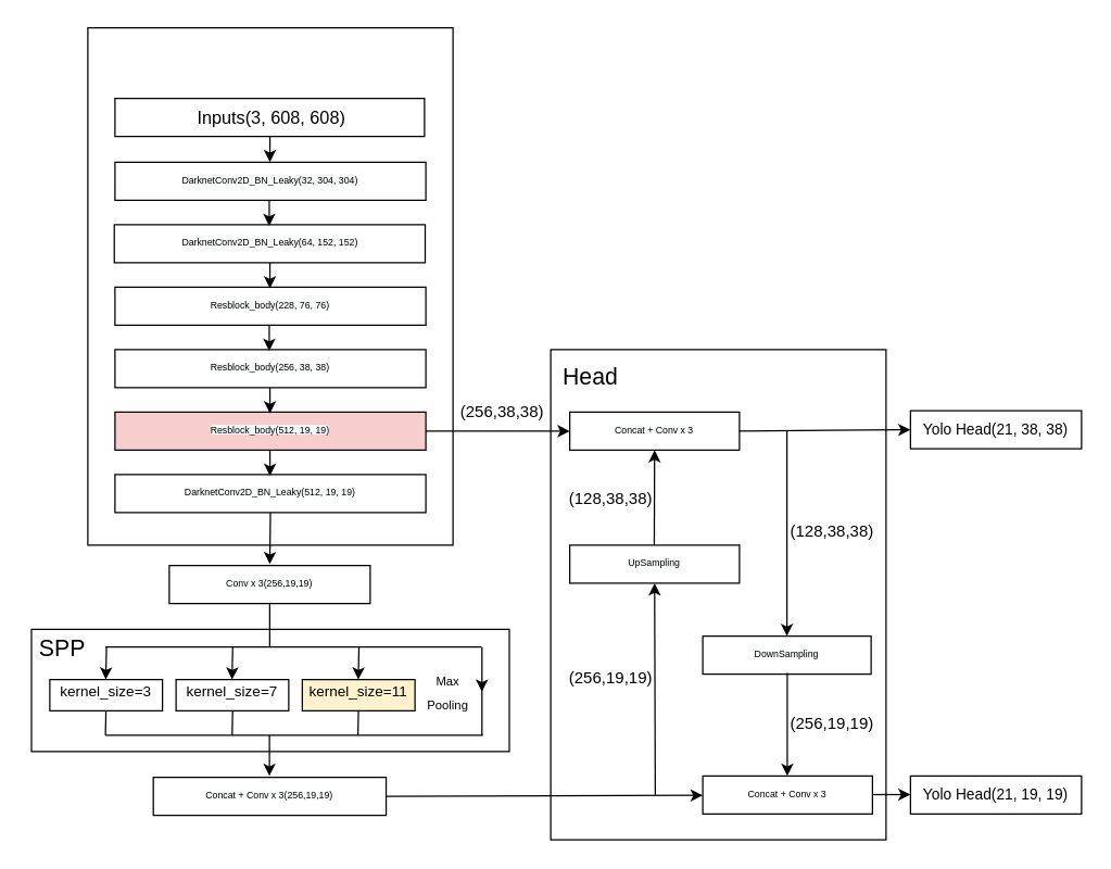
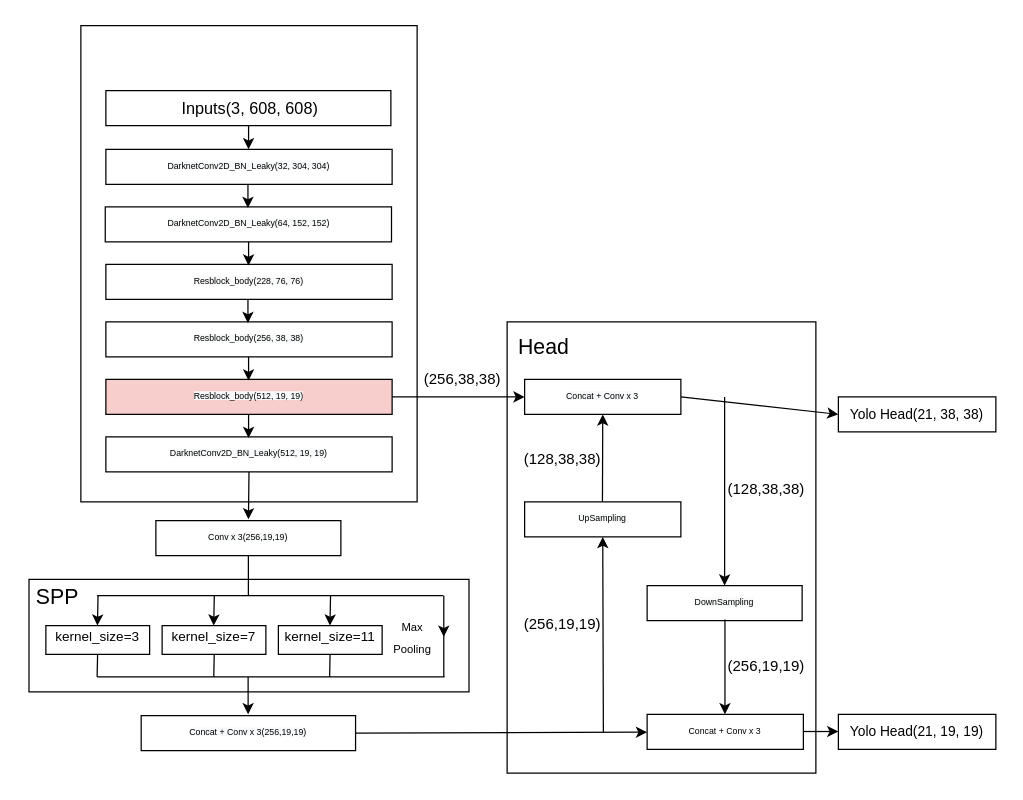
  <mxCell id="0" />
  <mxCell id="1" parent="0" />
  <mxCell id="2" value="" style="rounded=0;whiteSpace=wrap;html=1;strokeWidth=1;fontSize=7;" vertex="1" parent="1"><mxGeometry x="405" y="257" width="247" height="361" as="geometry" /></mxCell>
  <mxCell id="3" value="" style="rounded=0;whiteSpace=wrap;html=1;" vertex="1" parent="1"><mxGeometry x="64" y="20" width="269" height="381" as="geometry" /></mxCell>
  <mxCell id="4" value="" style="rounded=0;whiteSpace=wrap;html=1;strokeWidth=1;fontSize=16;" vertex="1" parent="1"><mxGeometry x="84" y="72" width="228" height="28" as="geometry" /></mxCell>
  <mxCell id="5" value="&lt;font style=&quot;font-size: 13px;&quot;&gt;Inputs(3, 608, 608)&lt;/font&gt;" style="text;html=1;resizable=0;autosize=1;align=center;verticalAlign=middle;points=[];fillColor=none;strokeColor=none;rounded=0;fontSize=13;" vertex="1" parent="1"><mxGeometry x="138" y="76" width="121" height="20" as="geometry" /></mxCell>
  <mxCell id="6" value="&lt;span style=&quot;color: rgb(0, 0, 0); font-family: helvetica; font-style: normal; font-weight: 400; letter-spacing: normal; text-align: center; text-indent: 0px; text-transform: none; word-spacing: 0px; background-color: rgb(248, 249, 250); display: inline; float: none; font-size: 7px;&quot;&gt;&lt;font style=&quot;font-size: 7px;&quot;&gt;DarknetConv2D_BN_Leaky(32, 304, 304)&lt;/font&gt;&lt;/span&gt;" style="rounded=0;whiteSpace=wrap;html=1;strokeWidth=1;fontSize=7;" vertex="1" parent="1"><mxGeometry x="84" y="119" width="229" height="28" as="geometry" /></mxCell>
  <mxCell id="7" value="&lt;span style=&quot;color: rgb(0 , 0 , 0) ; font-family: &amp;#34;helvetica&amp;#34; ; font-style: normal ; font-weight: 400 ; letter-spacing: normal ; text-align: center ; text-indent: 0px ; text-transform: none ; word-spacing: 0px ; background-color: rgb(248 , 249 , 250) ; display: inline ; float: none ; font-size: 7px&quot;&gt;&lt;font style=&quot;font-size: 7px&quot;&gt;DarknetConv2D_BN_Leaky(64, 152, 152)&lt;/font&gt;&lt;/span&gt;" style="rounded=0;whiteSpace=wrap;html=1;strokeWidth=1;fontSize=7;" vertex="1" parent="1"><mxGeometry x="83.5" y="165" width="229" height="28" as="geometry" /></mxCell>
  <mxCell id="8" value="" style="endArrow=classic;html=1;fontSize=7;" edge="1" parent="1"><mxGeometry width="50" height="50" relative="1" as="geometry"><mxPoint x="198.16" y="100" as="sourcePoint" /><mxPoint x="198.16" y="119" as="targetPoint" /></mxGeometry></mxCell>
  <mxCell id="9" value="" style="endArrow=classic;html=1;fontSize=7;" edge="1" parent="1"><mxGeometry width="50" height="50" relative="1" as="geometry"><mxPoint x="197.66" y="147" as="sourcePoint" /><mxPoint x="197.66" y="166" as="targetPoint" /></mxGeometry></mxCell>
  <mxCell id="10" value="&lt;span style=&quot;color: rgb(0 , 0 , 0) ; font-family: &amp;#34;helvetica&amp;#34; ; font-style: normal ; font-weight: 400 ; letter-spacing: normal ; text-align: center ; text-indent: 0px ; text-transform: none ; word-spacing: 0px ; background-color: rgb(248 , 249 , 250) ; display: inline ; float: none ; font-size: 7px&quot;&gt;&lt;font style=&quot;font-size: 7px&quot;&gt;Resblock_body(228, 76, 76)&lt;/font&gt;&lt;/span&gt;" style="rounded=0;whiteSpace=wrap;html=1;strokeWidth=1;fontSize=7;" vertex="1" parent="1"><mxGeometry x="84" y="211" width="229" height="28" as="geometry" /></mxCell>
  <mxCell id="11" value="" style="endArrow=classic;html=1;fontSize=7;" edge="1" parent="1"><mxGeometry width="50" height="50" relative="1" as="geometry"><mxPoint x="198.16" y="193" as="sourcePoint" /><mxPoint x="198.16" y="212" as="targetPoint" /></mxGeometry></mxCell>
  <mxCell id="12" value="&lt;span style=&quot;color: rgb(0 , 0 , 0) ; font-family: &amp;#34;helvetica&amp;#34; ; font-style: normal ; font-weight: 400 ; letter-spacing: normal ; text-align: center ; text-indent: 0px ; text-transform: none ; word-spacing: 0px ; background-color: rgb(248 , 249 , 250) ; display: inline ; float: none ; font-size: 7px&quot;&gt;&lt;font style=&quot;font-size: 7px&quot;&gt;Resblock_body(256, 38, 38)&lt;/font&gt;&lt;/span&gt;" style="rounded=0;whiteSpace=wrap;html=1;strokeWidth=1;fontSize=7;" vertex="1" parent="1"><mxGeometry x="84" y="257" width="229" height="28" as="geometry" /></mxCell>
  <mxCell id="13" value="&lt;span style=&quot;color: rgb(0 , 0 , 0) ; font-family: &amp;#34;helvetica&amp;#34; ; font-style: normal ; font-weight: 400 ; letter-spacing: normal ; text-align: center ; text-indent: 0px ; text-transform: none ; word-spacing: 0px ; background-color: rgb(248 , 249 , 250) ; display: inline ; float: none ; font-size: 7px&quot;&gt;&lt;font style=&quot;font-size: 7px&quot;&gt;Resblock_body(512, 19, 19)&lt;/font&gt;&lt;/span&gt;" style="rounded=0;whiteSpace=wrap;html=1;strokeWidth=1;fontSize=7;fillColor=#f8cecc;" vertex="1" parent="1"><mxGeometry x="84" y="303" width="229" height="28" as="geometry" /></mxCell>
  <mxCell id="14" value="" style="endArrow=classic;html=1;fontSize=7;" edge="1" parent="1"><mxGeometry width="50" height="50" relative="1" as="geometry"><mxPoint x="197.66" y="239" as="sourcePoint" /><mxPoint x="197.66" y="258" as="targetPoint" /></mxGeometry></mxCell>
  <mxCell id="15" value="" style="endArrow=classic;html=1;fontSize=7;" edge="1" parent="1"><mxGeometry width="50" height="50" relative="1" as="geometry"><mxPoint x="198.16" y="285" as="sourcePoint" /><mxPoint x="198.16" y="304" as="targetPoint" /></mxGeometry></mxCell>
  <mxCell id="16" value="&lt;span style=&quot;color: rgb(0 , 0 , 0) ; font-family: &amp;#34;helvetica&amp;#34; ; font-style: normal ; font-weight: 400 ; letter-spacing: normal ; text-align: center ; text-indent: 0px ; text-transform: none ; word-spacing: 0px ; background-color: rgb(248 , 249 , 250) ; display: inline ; float: none ; font-size: 7px&quot;&gt;&lt;font style=&quot;font-size: 7px&quot;&gt;DarknetConv2D_BN_Leaky(512, 19, 19)&lt;/font&gt;&lt;/span&gt;" style="rounded=0;whiteSpace=wrap;html=1;strokeWidth=1;fontSize=7;" vertex="1" parent="1"><mxGeometry x="84" y="349" width="229" height="28" as="geometry" /></mxCell>
  <mxCell id="17" value="" style="endArrow=classic;html=1;fontSize=7;" edge="1" parent="1"><mxGeometry width="50" height="50" relative="1" as="geometry"><mxPoint x="198.16" y="331" as="sourcePoint" /><mxPoint x="198.16" y="350" as="targetPoint" /></mxGeometry></mxCell>
  <mxCell id="18" value="&lt;font face=&quot;helvetica&quot;&gt;Concat + Conv x 3&lt;/font&gt;" style="rounded=0;whiteSpace=wrap;html=1;strokeWidth=1;fontSize=7;" vertex="1" parent="1"><mxGeometry x="517" y="571" width="125" height="28" as="geometry" /></mxCell>
  <mxCell id="19" value="" style="endArrow=classic;html=1;fontSize=7;entryX=0;entryY=0.5;entryDx=0;entryDy=0;exitX=1;exitY=0.5;exitDx=0;exitDy=0;" edge="1" parent="1" source="38" target="42"><mxGeometry width="50" height="50" relative="1" as="geometry"><mxPoint x="575" y="317" as="sourcePoint" /><mxPoint x="670" y="288" as="targetPoint" /></mxGeometry></mxCell>
  <mxCell id="20" value="&lt;font style=&quot;font-size: 17px&quot;&gt;Head&lt;/font&gt;" style="text;html=1;resizable=0;autosize=1;align=center;verticalAlign=middle;points=[];fillColor=none;strokeColor=none;rounded=0;fontSize=7;" vertex="1" parent="1"><mxGeometry x="405" y="271" width="58" height="14" as="geometry" /></mxCell>
  <mxCell id="21" value="" style="endArrow=classic;html=1;fontSize=7;entryX=0.5;entryY=1;entryDx=0;entryDy=0;" edge="1" parent="1" target="37"><mxGeometry width="50" height="50" relative="1" as="geometry"><mxPoint x="482" y="585" as="sourcePoint" /><mxPoint x="482.272" y="359.392" as="targetPoint" /></mxGeometry></mxCell>
  <mxCell id="22" value="&lt;span style=&quot;color: rgb(0 , 0 , 0) ; font-family: &amp;#34;helvetica&amp;#34; ; font-style: normal ; font-weight: 400 ; letter-spacing: normal ; text-align: center ; text-indent: 0px ; text-transform: none ; word-spacing: 0px ; background-color: rgb(248 , 249 , 250) ; display: inline ; float: none ; font-size: 7px&quot;&gt;&lt;font style=&quot;font-size: 7px&quot;&gt;Conv x 3(256,19,19)&lt;/font&gt;&lt;/span&gt;" style="rounded=0;whiteSpace=wrap;html=1;strokeWidth=1;fontSize=7;" vertex="1" parent="1"><mxGeometry x="124" y="416" width="148" height="28" as="geometry" /></mxCell>
  <mxCell id="23" value="" style="endArrow=classic;html=1;fontSize=7;exitX=0.5;exitY=1;exitDx=0;exitDy=0;" edge="1" parent="1" source="16"><mxGeometry width="50" height="50" relative="1" as="geometry"><mxPoint x="198" y="380" as="sourcePoint" /><mxPoint x="198.05" y="415" as="targetPoint" /></mxGeometry></mxCell>
  <mxCell id="24" value="" style="rounded=0;whiteSpace=wrap;html=1;" vertex="1" parent="1"><mxGeometry x="22.5" y="463" width="352" height="90" as="geometry" /></mxCell>
  <mxCell id="25" value="" style="endArrow=classic;html=1;" edge="1" parent="1"><mxGeometry width="50" height="50" relative="1" as="geometry"><mxPoint x="77.75" y="476" as="sourcePoint" /><mxPoint x="77.25" y="500" as="targetPoint" /></mxGeometry></mxCell>
  <mxCell id="26" value="" style="endArrow=none;html=1;" edge="1" parent="1"><mxGeometry width="50" height="50" relative="1" as="geometry"><mxPoint x="77" y="476.04" as="sourcePoint" /><mxPoint x="354" y="476" as="targetPoint" /></mxGeometry></mxCell>
  <mxCell id="27" value="" style="endArrow=classic;html=1;" edge="1" parent="1"><mxGeometry width="50" height="50" relative="1" as="geometry"><mxPoint x="263.75" y="476" as="sourcePoint" /><mxPoint x="263.25" y="500" as="targetPoint" /></mxGeometry></mxCell>
  <mxCell id="28" value="" style="endArrow=classic;html=1;" edge="1" parent="1"><mxGeometry width="50" height="50" relative="1" as="geometry"><mxPoint x="170.75" y="476" as="sourcePoint" /><mxPoint x="170.25" y="500" as="targetPoint" /></mxGeometry></mxCell>
  <mxCell id="29" value="" style="endArrow=none;html=1;" edge="1" parent="1"><mxGeometry width="50" height="50" relative="1" as="geometry"><mxPoint x="198" y="476" as="sourcePoint" /><mxPoint x="198" y="444" as="targetPoint" /></mxGeometry></mxCell>
  <mxCell id="30" value="" style="endArrow=none;html=1;" edge="1" parent="1"><mxGeometry width="50" height="50" relative="1" as="geometry"><mxPoint x="77" y="541.04" as="sourcePoint" /><mxPoint x="355" y="541" as="targetPoint" /></mxGeometry></mxCell>
  <mxCell id="31" value="" style="endArrow=none;html=1;" edge="1" parent="1"><mxGeometry width="50" height="50" relative="1" as="geometry"><mxPoint x="77" y="541" as="sourcePoint" /><mxPoint x="77.38" y="523" as="targetPoint" /></mxGeometry></mxCell>
  <mxCell id="32" value="&lt;font style=&quot;font-size: 17px&quot;&gt;SPP&lt;/font&gt;" style="text;html=1;resizable=0;autosize=1;align=center;verticalAlign=middle;points=[];fillColor=none;strokeColor=none;rounded=0;" vertex="1" parent="1"><mxGeometry x="20" y="468" width="50" height="20" as="geometry" /></mxCell>
  <mxCell id="33" value="" style="endArrow=none;html=1;" edge="1" parent="1"><mxGeometry width="50" height="50" relative="1" as="geometry"><mxPoint x="263" y="541" as="sourcePoint" /><mxPoint x="263.36" y="523" as="targetPoint" /></mxGeometry></mxCell>
  <mxCell id="34" value="&lt;span style=&quot;font-size: 9px&quot;&gt;Max&lt;br style=&quot;font-size: 9px&quot;&gt;Pooling&lt;/span&gt;" style="text;html=1;resizable=0;autosize=1;align=center;verticalAlign=middle;points=[];fillColor=none;strokeColor=none;rounded=0;fontSize=14;" vertex="1" parent="1"><mxGeometry x="302" y="489" width="53" height="38" as="geometry" /></mxCell>
  <mxCell id="35" value="&lt;span style=&quot;color: rgb(0 , 0 , 0) ; font-family: &amp;#34;helvetica&amp;#34; ; font-style: normal ; font-weight: 400 ; letter-spacing: normal ; text-align: center ; text-indent: 0px ; text-transform: none ; word-spacing: 0px ; background-color: rgb(248 , 249 , 250) ; display: inline ; float: none ; font-size: 7px&quot;&gt;&lt;font style=&quot;font-size: 7px&quot;&gt;Concat + Conv x 3(256,19,19)&lt;/font&gt;&lt;/span&gt;" style="rounded=0;whiteSpace=wrap;html=1;strokeWidth=1;fontSize=7;" vertex="1" parent="1"><mxGeometry x="112.25" y="572" width="171.5" height="28" as="geometry" /></mxCell>
  <mxCell id="36" value="" style="endArrow=classic;html=1;exitX=1;exitY=0.5;exitDx=0;exitDy=0;" edge="1" parent="1" source="35" target="18"><mxGeometry width="50" height="50" relative="1" as="geometry"><mxPoint x="401" y="585" as="sourcePoint" /><mxPoint x="322.5" y="536" as="targetPoint" /></mxGeometry></mxCell>
  <mxCell id="37" value="&lt;span style=&quot;color: rgb(0 , 0 , 0) ; font-family: &amp;#34;helvetica&amp;#34; ; font-style: normal ; font-weight: 400 ; letter-spacing: normal ; text-align: center ; text-indent: 0px ; text-transform: none ; word-spacing: 0px ; background-color: rgb(248 , 249 , 250) ; display: inline ; float: none ; font-size: 7px&quot;&gt;&lt;font style=&quot;font-size: 7px&quot;&gt;UpSampling&lt;/font&gt;&lt;/span&gt;" style="rounded=0;whiteSpace=wrap;html=1;strokeWidth=1;fontSize=7;" vertex="1" parent="1"><mxGeometry x="419" y="401" width="125" height="28" as="geometry" /></mxCell>
  <mxCell id="38" value="&lt;span style=&quot;color: rgb(0 , 0 , 0) ; font-family: &amp;#34;helvetica&amp;#34; ; font-style: normal ; font-weight: 400 ; letter-spacing: normal ; text-align: center ; text-indent: 0px ; text-transform: none ; word-spacing: 0px ; background-color: rgb(248 , 249 , 250) ; display: inline ; float: none ; font-size: 7px&quot;&gt;&lt;font style=&quot;font-size: 7px&quot;&gt;Concat + Conv x 3&lt;/font&gt;&lt;/span&gt;" style="rounded=0;whiteSpace=wrap;html=1;strokeWidth=1;fontSize=7;" vertex="1" parent="1"><mxGeometry x="419" y="303" width="125" height="28" as="geometry" /></mxCell>
  <mxCell id="39" value="&lt;span style=&quot;color: rgb(0 , 0 , 0) ; font-family: &amp;#34;helvetica&amp;#34; ; font-style: normal ; font-weight: 400 ; letter-spacing: normal ; text-align: center ; text-indent: 0px ; text-transform: none ; word-spacing: 0px ; background-color: rgb(248 , 249 , 250) ; display: inline ; float: none ; font-size: 7px&quot;&gt;&lt;font style=&quot;font-size: 7px&quot;&gt;DownSampling&lt;/font&gt;&lt;/span&gt;" style="rounded=0;whiteSpace=wrap;html=1;strokeWidth=1;fontSize=7;" vertex="1" parent="1"><mxGeometry x="517" y="468" width="124" height="28" as="geometry" /></mxCell>
  <mxCell id="40" value="" style="endArrow=classic;html=1;entryX=0.5;entryY=0;entryDx=0;entryDy=0;" edge="1" parent="1" target="39"><mxGeometry width="50" height="50" relative="1" as="geometry"><mxPoint x="579" y="317" as="sourcePoint" /><mxPoint x="579" y="457" as="targetPoint" /></mxGeometry></mxCell>
  <mxCell id="41" value="" style="endArrow=classic;html=1;" edge="1" parent="1"><mxGeometry width="50" height="50" relative="1" as="geometry"><mxPoint x="642" y="584.71" as="sourcePoint" /><mxPoint x="670" y="584.71" as="targetPoint" /></mxGeometry></mxCell>
- <mxCell id="42" value="&lt;font face=&quot;helvetica&quot; style=&quot;font-size: 11px&quot;&gt;Yolo Head(21, 38, 38)&lt;/font&gt;" style="rounded=0;whiteSpace=wrap;html=1;strokeWidth=1;fontSize=7;" vertex="1" parent="1"><mxGeometry x="670" y="302" width="126" height="28" as="geometry" /></mxCell>
+ <mxCell id="42" value="&lt;font face=&quot;helvetica&quot; style=&quot;font-size: 11px&quot;&gt;Yolo Head(21, 38, 38)&lt;/font&gt;" style="rounded=0;whiteSpace=wrap;html=1;strokeWidth=1;fontSize=7;" vertex="1" parent="1"><mxGeometry x="670" y="317" width="126" height="28" as="geometry" /></mxCell>
  <mxCell id="43" value="&lt;font face=&quot;helvetica&quot; style=&quot;font-size: 11px&quot;&gt;Yolo Head(21, 19, 19)&lt;/font&gt;" style="rounded=0;whiteSpace=wrap;html=1;strokeWidth=1;fontSize=7;" vertex="1" parent="1"><mxGeometry x="670" y="571" width="126" height="28" as="geometry" /></mxCell>
  <mxCell id="44" value="(256,38,38)" style="text;html=1;resizable=0;autosize=1;align=center;verticalAlign=middle;points=[];fillColor=none;strokeColor=none;rounded=0;" vertex="1" parent="1"><mxGeometry x="329" y="293" width="80" height="20" as="geometry" /></mxCell>
  <mxCell id="45" value="&lt;font style=&quot;font-size: 13px&quot;&gt;&lt;sup&gt;kernel_size=3&lt;/sup&gt;&lt;/font&gt;" style="rounded=0;whiteSpace=wrap;html=1;" vertex="1" parent="1"><mxGeometry x="36" y="500" width="83" height="23" as="geometry" /></mxCell>
  <mxCell id="46" value="&lt;font style=&quot;font-size: 13px&quot;&gt;&lt;sup&gt;kernel_size=7&lt;/sup&gt;&lt;/font&gt;" style="rounded=0;whiteSpace=wrap;html=1;" vertex="1" parent="1"><mxGeometry x="129" y="500" width="83" height="23" as="geometry" /></mxCell>
- <mxCell id="47" value="&lt;font style=&quot;font-size: 13px&quot;&gt;&lt;sup&gt;kernel_size=11&lt;/sup&gt;&lt;/font&gt;" style="rounded=0;whiteSpace=wrap;html=1;fillColor=#fff2cc;" vertex="1" parent="1"><mxGeometry x="222" y="500" width="83" height="23" as="geometry" /></mxCell>
+ <mxCell id="47" value="&lt;font style=&quot;font-size: 13px&quot;&gt;&lt;sup&gt;kernel_size=11&lt;/sup&gt;&lt;/font&gt;" style="rounded=0;whiteSpace=wrap;html=1;" vertex="1" parent="1"><mxGeometry x="222" y="500" width="83" height="23" as="geometry" /></mxCell>
  <mxCell id="48" value="" style="endArrow=none;html=1;" edge="1" parent="1"><mxGeometry width="50" height="50" relative="1" as="geometry"><mxPoint x="170.32" y="541" as="sourcePoint" /><mxPoint x="170.68" y="523" as="targetPoint" /></mxGeometry></mxCell>
  <mxCell id="49" value="" style="endArrow=classic;html=1;" edge="1" parent="1"><mxGeometry width="50" height="50" relative="1" as="geometry"><mxPoint x="197.8" y="541" as="sourcePoint" /><mxPoint x="197.8" y="571" as="targetPoint" /></mxGeometry></mxCell>
  <mxCell id="50" value="" style="endArrow=classic;html=1;" edge="1" parent="1"><mxGeometry width="50" height="50" relative="1" as="geometry"><mxPoint x="354.33" y="476" as="sourcePoint" /><mxPoint x="354.33" y="509" as="targetPoint" /></mxGeometry></mxCell>
  <mxCell id="51" value="" style="endArrow=none;html=1;" edge="1" parent="1"><mxGeometry width="50" height="50" relative="1" as="geometry"><mxPoint x="354.33" y="541" as="sourcePoint" /><mxPoint x="354.33" y="507" as="targetPoint" /></mxGeometry></mxCell>
  <mxCell id="52" value="" style="endArrow=classic;html=1;fontSize=14;entryX=0;entryY=0.5;entryDx=0;entryDy=0;" edge="1" parent="1" target="38"><mxGeometry width="50" height="50" relative="1" as="geometry"><mxPoint x="313" y="317" as="sourcePoint" /><mxPoint x="378" y="317" as="targetPoint" /></mxGeometry></mxCell>
  <mxCell id="53" value="" style="endArrow=classic;html=1;fontSize=14;entryX=0.5;entryY=1;entryDx=0;entryDy=0;" edge="1" parent="1" target="38"><mxGeometry width="50" height="50" relative="1" as="geometry"><mxPoint x="481.26" y="401" as="sourcePoint" /><mxPoint x="481.26" y="337" as="targetPoint" /></mxGeometry></mxCell>
  <mxCell id="54" value="" style="endArrow=classic;html=1;fontSize=14;" edge="1" parent="1"><mxGeometry width="50" height="50" relative="1" as="geometry"><mxPoint x="579.26" y="495" as="sourcePoint" /><mxPoint x="579.26" y="571" as="targetPoint" /></mxGeometry></mxCell>
  <mxCell id="55" value="(256,19,19)" style="text;html=1;resizable=0;autosize=1;align=center;verticalAlign=middle;points=[];fillColor=none;strokeColor=none;rounded=0;" vertex="1" parent="1"><mxGeometry x="409" y="489" width="80" height="20" as="geometry" /></mxCell>
  <mxCell id="56" value="(128,38,38)" style="text;html=1;resizable=0;autosize=1;align=center;verticalAlign=middle;points=[];fillColor=none;strokeColor=none;rounded=0;" vertex="1" parent="1"><mxGeometry x="409" y="357" width="80" height="20" as="geometry" /></mxCell>
  <mxCell id="57" value="(128,38,38)" style="text;html=1;resizable=0;autosize=1;align=center;verticalAlign=middle;points=[];fillColor=none;strokeColor=none;rounded=0;" vertex="1" parent="1"><mxGeometry x="572" y="381" width="80" height="20" as="geometry" /></mxCell>
  <mxCell id="58" value="(256,19,19)" style="text;html=1;resizable=0;autosize=1;align=center;verticalAlign=middle;points=[];fillColor=none;strokeColor=none;rounded=0;" vertex="1" parent="1"><mxGeometry x="572" y="523" width="80" height="20" as="geometry" /></mxCell>
